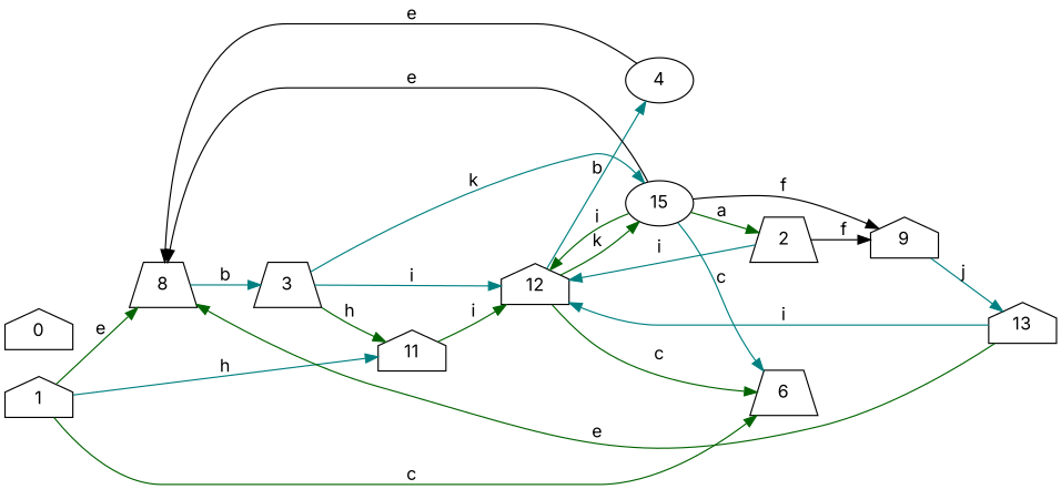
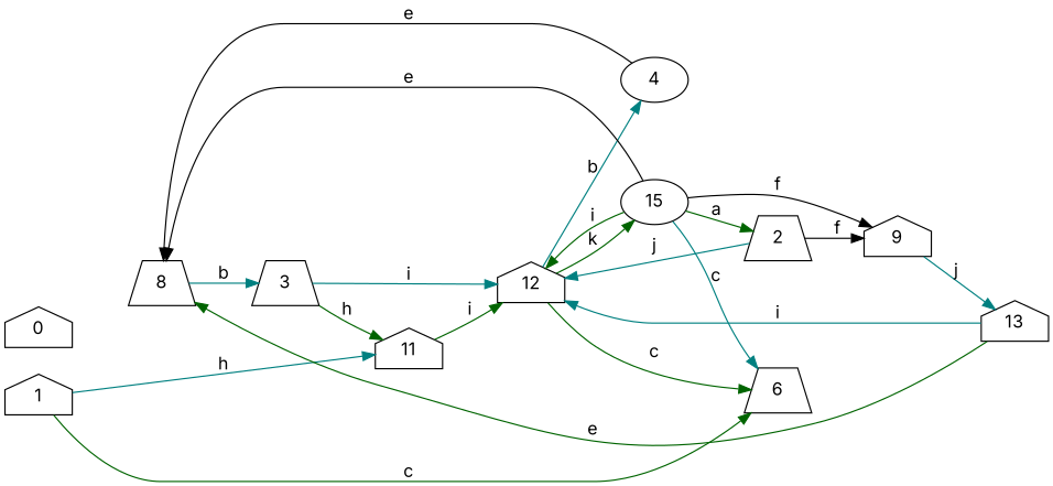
  strict digraph {
    fontname=Inter
    rankdir=LR
    node [fontname=Inter shape=house]
    edge [color=darkgreen fontname=Inter]
    6 [shape=trapezium]
    1
    8 [shape=trapezium]
    11
    3 [shape=trapezium]
    12
    2 [shape=trapezium]
    9
    13
    15 [shape=ellipse]
    4 [shape=ellipse]
    0
    1 -> 6 [label=c]
-   1 -> 8 [label=e]
    1 -> 11 [color=teal label=h]
    8 -> 3 [color=teal label=b]
    11 -> 12 [label=i]
    3 -> 11 [label=h]
    3 -> 12 [color=teal label=i]
-   3 -> 15 [color=teal label=k]
    12 -> 6 [label=c]
    12 -> 15 [label=k]
    12 -> 4 [color=teal label=b]
-   2 -> 12 [color=teal label=i]
+   2 -> 12 [color=teal label=j]
    2 -> 9 [color=black label=f]
    9 -> 13 [color=teal label=j]
    13 -> 8 [label=e]
    13 -> 12 [color=teal label=i]
    15 -> 6 [color=teal label=c]
    15 -> 8 [color=black label=e]
    15 -> 12 [label=i]
    15 -> 2 [label=a]
    15 -> 9 [color=black label=f]
    4 -> 8 [color=black label=e]
  }
